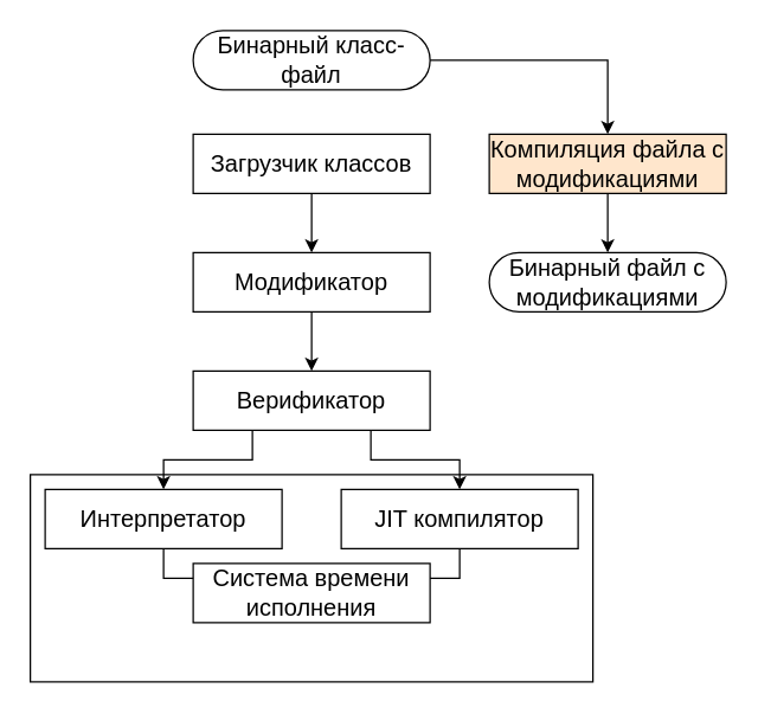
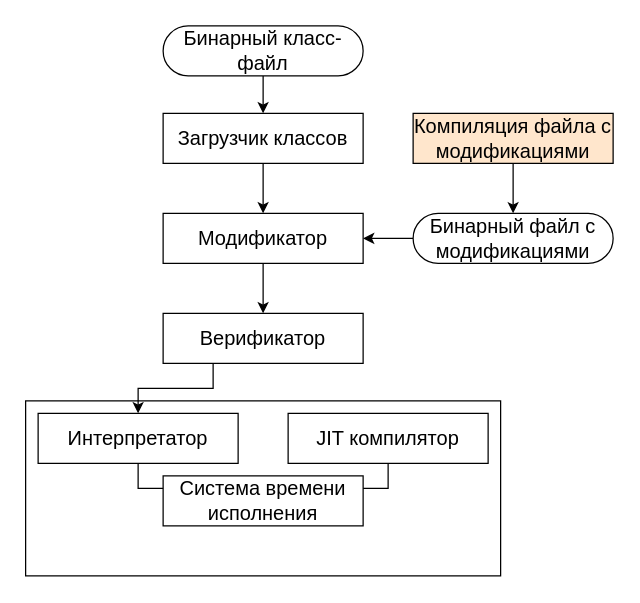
  <mxCell id="0" />
  <mxCell id="1" parent="0" />
  <mxCell id="2" value="" style="rounded=0;whiteSpace=wrap;html=1;" parent="1" vertex="1"><mxGeometry x="20" y="320" width="380" height="140" as="geometry" /></mxCell>
- <mxCell id="3" value="" style="edgeStyle=orthogonalEdgeStyle;rounded=0;orthogonalLoop=1;jettySize=auto;html=1;" parent="1" source="4" target="10" edge="1"><mxGeometry relative="1" as="geometry" /></mxCell>
+ <mxCell id="3" value="" style="edgeStyle=orthogonalEdgeStyle;rounded=0;orthogonalLoop=1;jettySize=auto;html=1;" parent="1" source="4" target="8" edge="1"><mxGeometry relative="1" as="geometry" /></mxCell>
  <mxCell id="4" value="&lt;font style=&quot;font-size: 16px;&quot;&gt;Бинарный класс-файл&lt;/font&gt;" style="rounded=1;whiteSpace=wrap;html=1;arcSize=50;" parent="1" vertex="1"><mxGeometry x="130" y="20" width="160" height="40" as="geometry" /></mxCell>
+ <mxCell id="5" value="" style="edgeStyle=orthogonalEdgeStyle;rounded=0;orthogonalLoop=1;jettySize=auto;html=1;" parent="1" source="6" target="12" edge="1"><mxGeometry relative="1" as="geometry" /></mxCell>
  <mxCell id="6" value="&lt;font style=&quot;font-size: 16px;&quot;&gt;Бинарный файл с модификациями&lt;/font&gt;" style="rounded=1;whiteSpace=wrap;html=1;arcSize=50;" parent="1" vertex="1"><mxGeometry x="330" y="170" width="160" height="40" as="geometry" /></mxCell>
  <mxCell id="7" value="" style="edgeStyle=orthogonalEdgeStyle;rounded=0;orthogonalLoop=1;jettySize=auto;html=1;" parent="1" source="8" target="12" edge="1"><mxGeometry relative="1" as="geometry" /></mxCell>
  <mxCell id="8" value="&lt;font style=&quot;font-size: 16px;&quot;&gt;Загрузчик классов&lt;/font&gt;" style="rounded=0;whiteSpace=wrap;html=1;" parent="1" vertex="1"><mxGeometry x="130" y="90" width="160" height="40" as="geometry" /></mxCell>
  <mxCell id="9" value="" style="edgeStyle=orthogonalEdgeStyle;rounded=0;orthogonalLoop=1;jettySize=auto;html=1;" parent="1" source="10" target="6" edge="1"><mxGeometry relative="1" as="geometry" /></mxCell>
  <mxCell id="10" value="&lt;font style=&quot;font-size: 16px;&quot;&gt;Компиляция файла с модификациями&lt;/font&gt;" style="rounded=0;whiteSpace=wrap;html=1;fillColor=#ffe6cc;" parent="1" vertex="1"><mxGeometry x="330" y="90" width="160" height="40" as="geometry" /></mxCell>
  <mxCell id="11" value="" style="edgeStyle=orthogonalEdgeStyle;rounded=0;orthogonalLoop=1;jettySize=auto;html=1;" parent="1" source="12" target="15" edge="1"><mxGeometry relative="1" as="geometry" /></mxCell>
  <mxCell id="12" value="&lt;font style=&quot;font-size: 16px;&quot;&gt;Модификатор&lt;/font&gt;" style="rounded=0;whiteSpace=wrap;html=1;" parent="1" vertex="1"><mxGeometry x="130" y="170" width="160" height="40" as="geometry" /></mxCell>
- <mxCell id="13" style="edgeStyle=orthogonalEdgeStyle;rounded=0;orthogonalLoop=1;jettySize=auto;html=1;exitX=0.75;exitY=1;exitDx=0;exitDy=0;entryX=0.5;entryY=0;entryDx=0;entryDy=0;" parent="1" source="15" target="19" edge="1"><mxGeometry relative="1" as="geometry" /></mxCell>
  <mxCell id="14" style="edgeStyle=orthogonalEdgeStyle;rounded=0;orthogonalLoop=1;jettySize=auto;html=1;exitX=0.25;exitY=1;exitDx=0;exitDy=0;entryX=0.5;entryY=0;entryDx=0;entryDy=0;" parent="1" source="15" target="17" edge="1"><mxGeometry relative="1" as="geometry" /></mxCell>
  <mxCell id="15" value="&lt;font style=&quot;font-size: 16px;&quot;&gt;Верификатор&lt;/font&gt;" style="rounded=0;whiteSpace=wrap;html=1;" parent="1" vertex="1"><mxGeometry x="130" y="250" width="160" height="40" as="geometry" /></mxCell>
  <mxCell id="16" style="edgeStyle=orthogonalEdgeStyle;rounded=0;orthogonalLoop=1;jettySize=auto;html=1;exitX=0.5;exitY=1;exitDx=0;exitDy=0;entryX=0.25;entryY=0;entryDx=0;entryDy=0;" parent="1" source="17" target="20" edge="1"><mxGeometry relative="1" as="geometry" /></mxCell>
  <mxCell id="17" value="&lt;font style=&quot;font-size: 16px;&quot;&gt;Интерпретатор&lt;/font&gt;" style="rounded=0;whiteSpace=wrap;html=1;" parent="1" vertex="1"><mxGeometry x="30" y="330" width="160" height="40" as="geometry" /></mxCell>
  <mxCell id="18" style="edgeStyle=orthogonalEdgeStyle;rounded=0;orthogonalLoop=1;jettySize=auto;html=1;exitX=0.5;exitY=1;exitDx=0;exitDy=0;entryX=0.75;entryY=0;entryDx=0;entryDy=0;" parent="1" source="19" target="20" edge="1"><mxGeometry relative="1" as="geometry" /></mxCell>
  <mxCell id="19" value="&lt;font style=&quot;font-size: 16px;&quot;&gt;JIT компилятор&lt;/font&gt;" style="rounded=0;whiteSpace=wrap;html=1;" parent="1" vertex="1"><mxGeometry x="230" y="330" width="160" height="40" as="geometry" /></mxCell>
  <mxCell id="20" value="&lt;font style=&quot;font-size: 16px;&quot;&gt;Система времени исполнения&lt;/font&gt;" style="rounded=0;whiteSpace=wrap;html=1;" parent="1" vertex="1"><mxGeometry x="130" y="380" width="160" height="40" as="geometry" /></mxCell>
